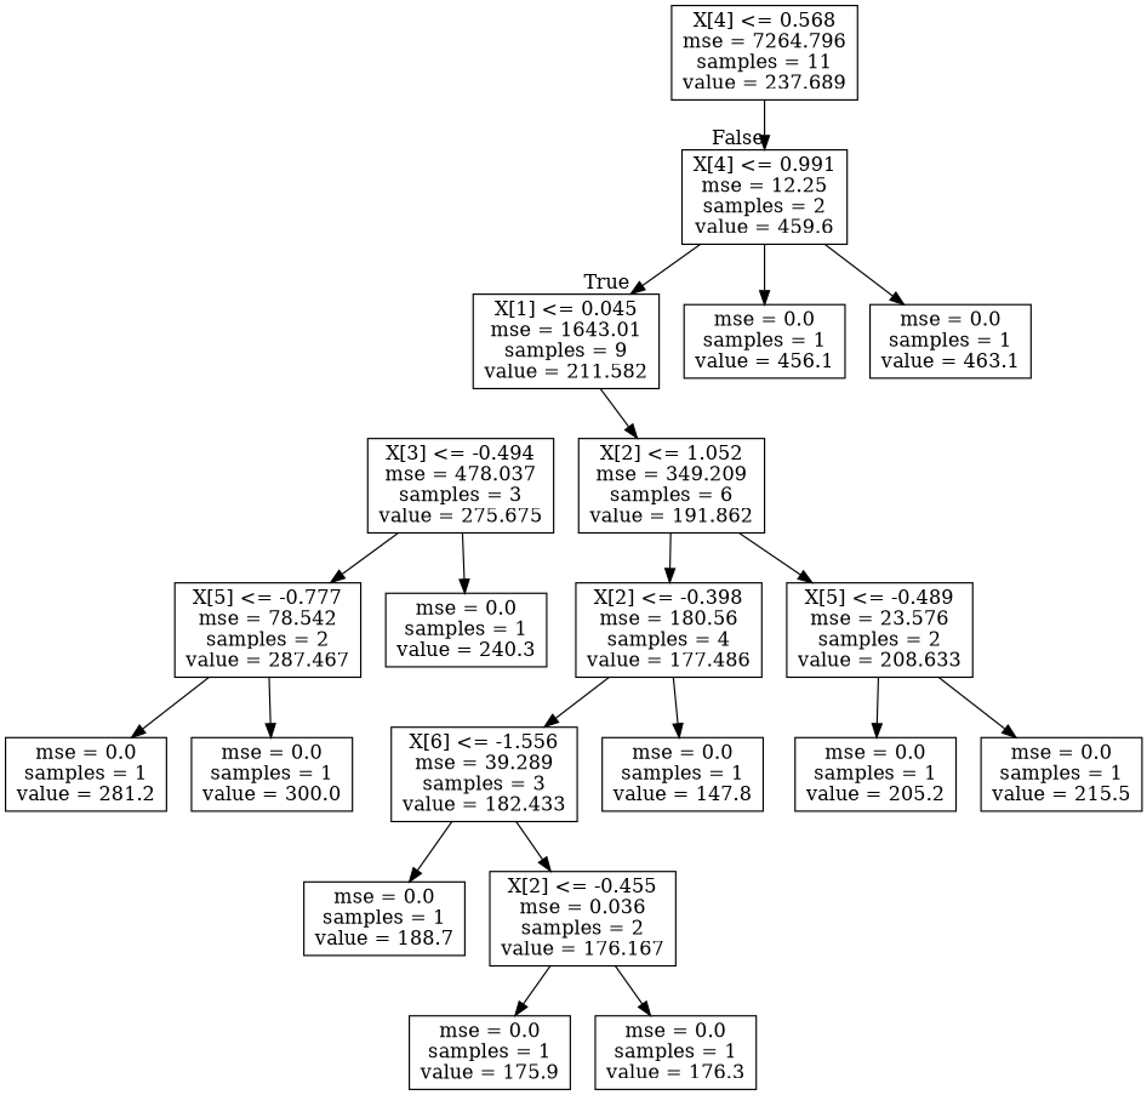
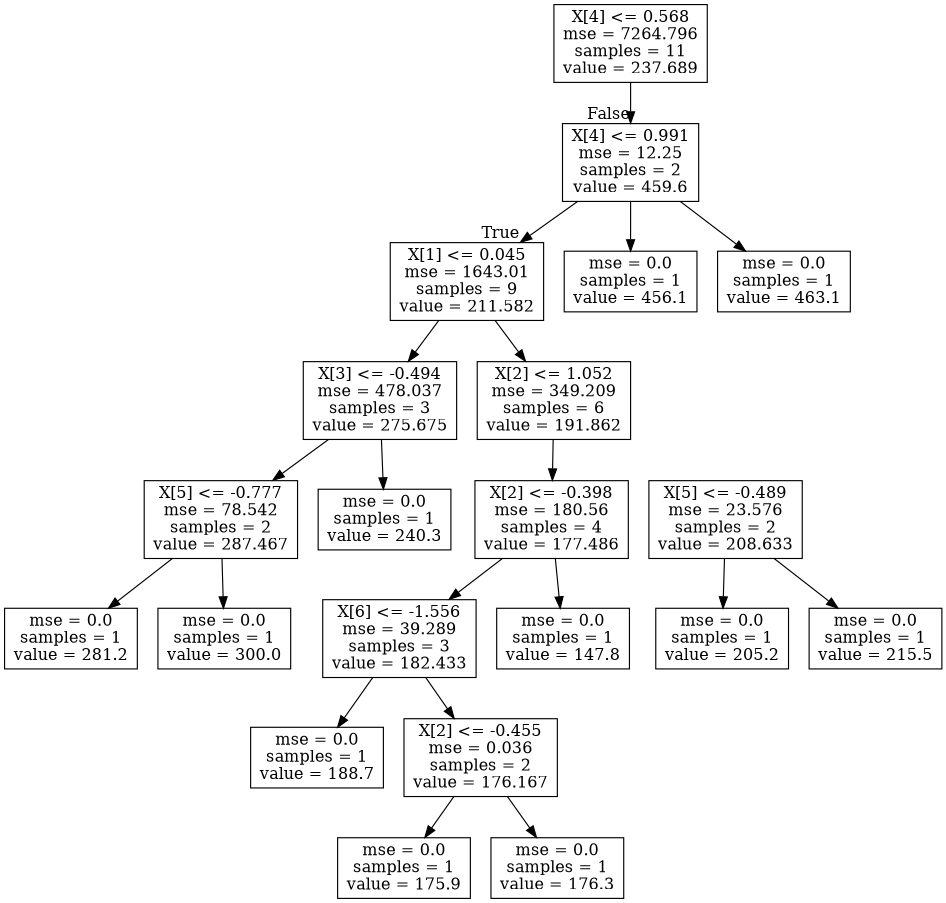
  digraph {
    node [shape=box]
    n1 [label="X[4] <= 0.568\nmse = 7264.796\nsamples = 11\nvalue = 237.689"]
    n2 [label="X[4] <= 0.991\nmse = 12.25\nsamples = 2\nvalue = 459.6"]
    n3 [label="X[1] <= 0.045\nmse = 1643.01\nsamples = 9\nvalue = 211.582"]
    n4 [label="X[3] <= -0.494\nmse = 478.037\nsamples = 3\nvalue = 275.675"]
    n5 [label="X[2] <= 1.052\nmse = 349.209\nsamples = 6\nvalue = 191.862"]
    n6 [label="mse = 0.0\nsamples = 1\nvalue = 456.1"]
    n7 [label="mse = 0.0\nsamples = 1\nvalue = 463.1"]
    n8 [label="X[5] <= -0.777\nmse = 78.542\nsamples = 2\nvalue = 287.467"]
    n9 [label="mse = 0.0\nsamples = 1\nvalue = 240.3"]
    n10 [label="X[2] <= -0.398\nmse = 180.56\nsamples = 4\nvalue = 177.486"]
    n11 [label="X[5] <= -0.489\nmse = 23.576\nsamples = 2\nvalue = 208.633"]
    n12 [label="mse = 0.0\nsamples = 1\nvalue = 281.2"]
    n13 [label="mse = 0.0\nsamples = 1\nvalue = 300.0"]
    n14 [label="X[6] <= -1.556\nmse = 39.289\nsamples = 3\nvalue = 182.433"]
    n15 [label="mse = 0.0\nsamples = 1\nvalue = 147.8"]
    n16 [label="mse = 0.0\nsamples = 1\nvalue = 205.2"]
    n17 [label="mse = 0.0\nsamples = 1\nvalue = 215.5"]
    n18 [label="mse = 0.0\nsamples = 1\nvalue = 188.7"]
    n19 [label="X[2] <= -0.455\nmse = 0.036\nsamples = 2\nvalue = 176.167"]
    n20 [label="mse = 0.0\nsamples = 1\nvalue = 175.9"]
    n21 [label="mse = 0.0\nsamples = 1\nvalue = 176.3"]
    n1 -> n2 [headlabel=False labelangle=-45 labeldistance=2.5]
    n2 -> n3 [headlabel=True labelangle=45 labeldistance=2.5]
    n2 -> n6
    n2 -> n7
+   n3 -> n4
    n3 -> n5
    n4 -> n8
    n4 -> n9
    n5 -> n10
-   n5 -> n11
    n8 -> n12
    n8 -> n13
    n10 -> n14
    n10 -> n15
    n11 -> n16
    n11 -> n17
    n14 -> n18
    n14 -> n19
    n19 -> n20
    n19 -> n21
  }
